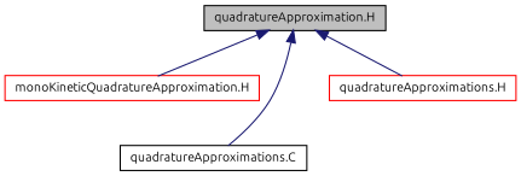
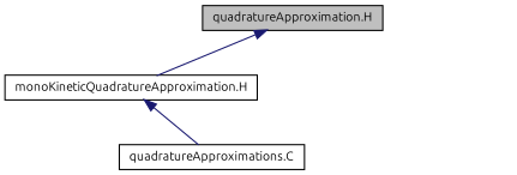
  digraph {
    fontname=Ubuntu
    node [color=black fontname=Ubuntu fontsize=10 shape=record]
    edge [color=midnightblue dir=back fontname=Ubuntu fontsize=10 labelfontname=Helvetica labelfontsize=10 style=solid]
    n1 [fillcolor=grey75 fontcolor=black height=0.2 label="quadratureApproximation.H" style=filled width=0.4]
-   n2 [color=red height=0.2 label="monoKineticQuadratureApproximation.H" width=0.4]
+   n2 [height=0.2 label="monoKineticQuadratureApproximation.H" width=0.4]
    n3 [height=0.2 label="quadratureApproximations.C" width=0.4]
-   n4 [color=red height=0.2 label="quadratureApproximations.H" width=0.4]
    n1 -> n2
-   n1 -> n3
-   n1 -> n4
+   n2 -> n3
  }
